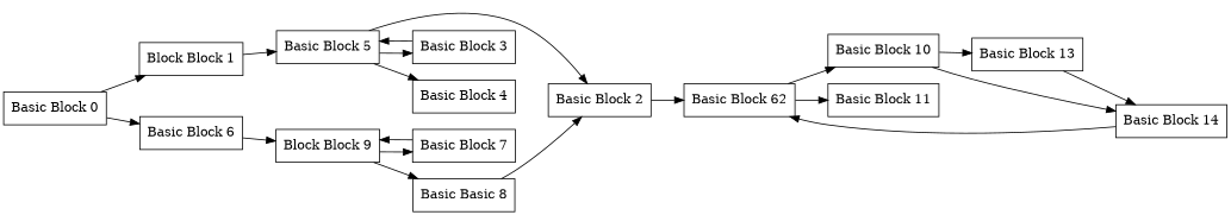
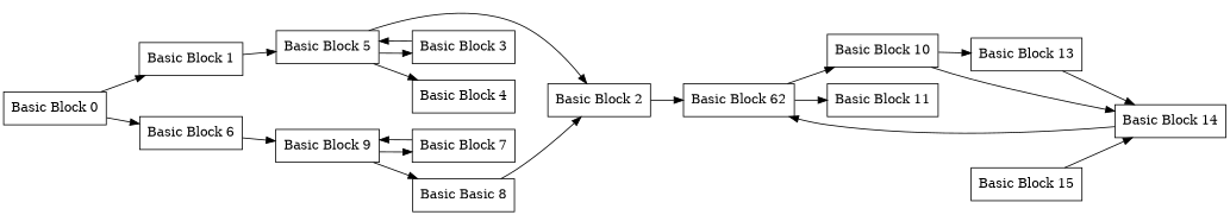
  digraph {
    rankdir=LR
    node [shape=box]
    "Basic Block 0"
-   "Basic Block 1" [label="Block Block 1"]
+   "Basic Block 1"
    "Basic Block 6"
    "Basic Block 5"
-   "Basic Block 9" [label="Block Block 9"]
+   "Basic Block 9"
    "Basic Block 2"
    "Basic Block 3"
    "Basic Block 4"
    n9 [label="Basic Block 62"]
    "Basic Block 10"
    "Basic Block 11"
    "Basic Block 7"
    n13 [label="Basic Basic 8"]
    "Basic Block 13"
    "Basic Block 14"
+   "Basic Block 15"
    "Basic Block 0" -> "Basic Block 1"
    "Basic Block 0" -> "Basic Block 6"
    "Basic Block 1" -> "Basic Block 5"
    "Basic Block 6" -> "Basic Block 9"
    "Basic Block 5" -> "Basic Block 2"
    "Basic Block 5" -> "Basic Block 3"
    "Basic Block 5" -> "Basic Block 4"
    "Basic Block 9" -> "Basic Block 7"
    "Basic Block 9" -> n13
    "Basic Block 2" -> n9
    "Basic Block 3" -> "Basic Block 5"
    n9 -> "Basic Block 10"
    n9 -> "Basic Block 11"
    "Basic Block 10" -> "Basic Block 13"
    "Basic Block 10" -> "Basic Block 14"
    "Basic Block 7" -> "Basic Block 9"
    n13 -> "Basic Block 2"
    "Basic Block 13" -> "Basic Block 14"
    "Basic Block 14" -> n9
+   "Basic Block 15" -> "Basic Block 14"
  }
